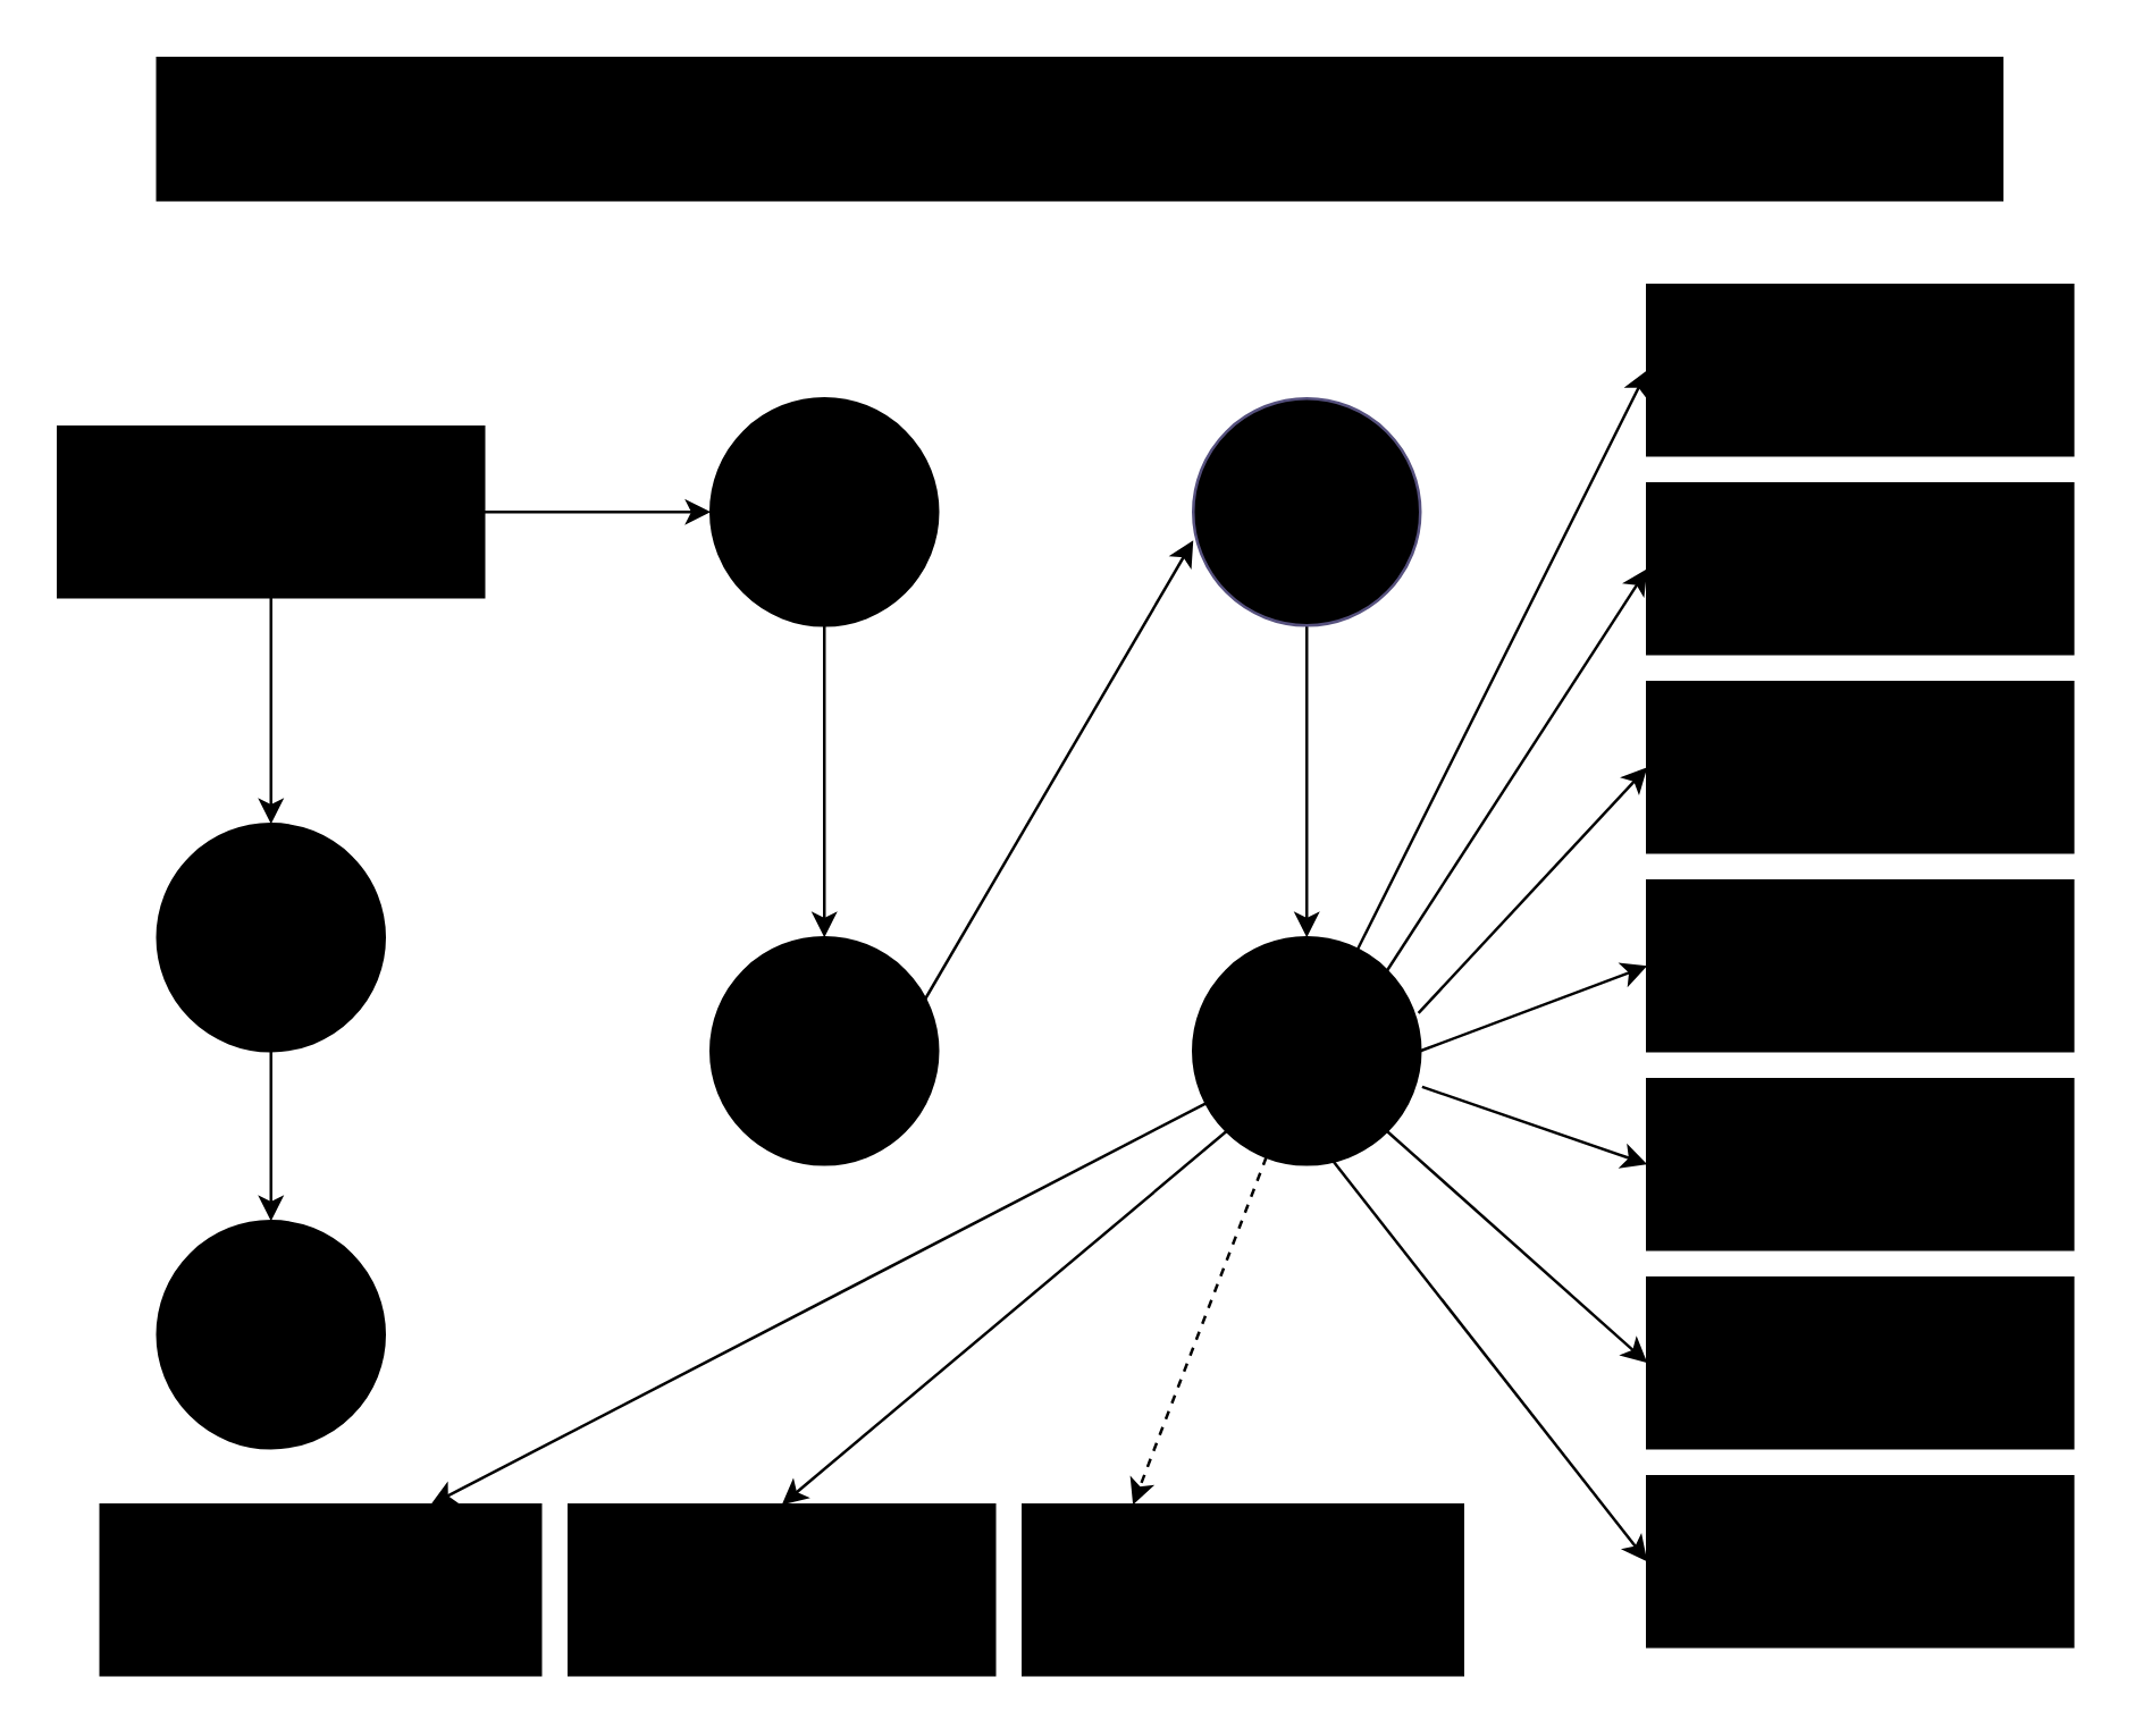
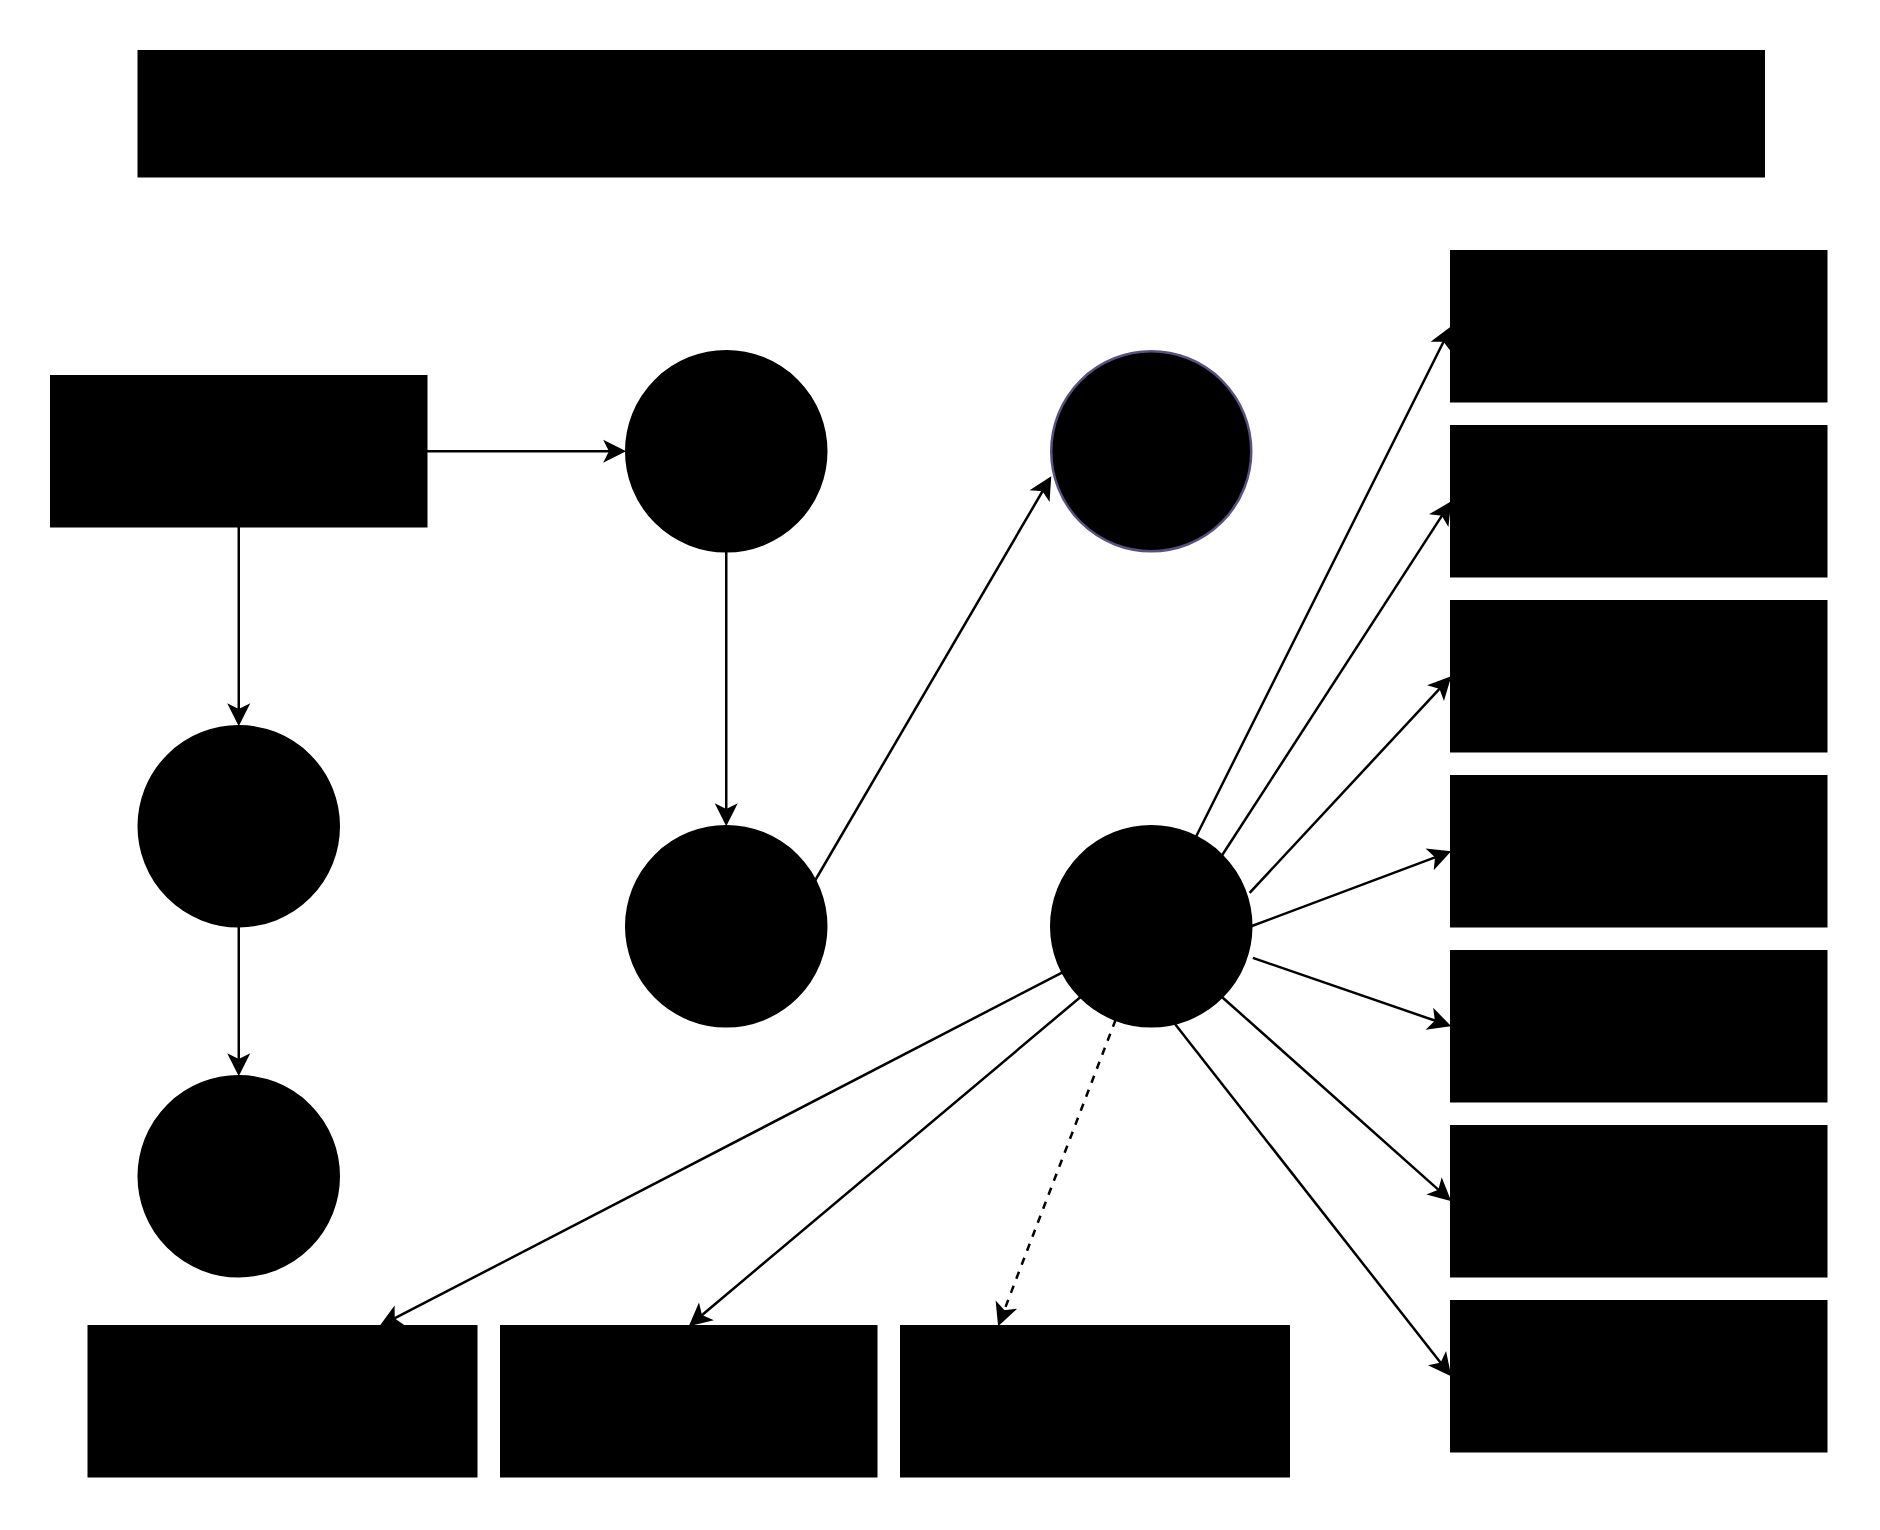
  <mxCell id="0" />
  <mxCell id="1" parent="0" />
  <mxCell id="2" value="&lt;h1&gt;&lt;font face=&quot;Times New Roman&quot; style=&quot;font-size: 20px;&quot;&gt;Student Information System&lt;/font&gt;&lt;/h1&gt;" style="rounded=0;whiteSpace=wrap;html=1;gradientColor=light-dark(#000000,#FFFFFF);" parent="1" vertex="1"><mxGeometry x="55" y="20" width="650" height="50" as="geometry" /></mxCell>
  <mxCell id="3" value="" style="edgeStyle=orthogonalEdgeStyle;rounded=0;orthogonalLoop=1;jettySize=auto;html=1;" parent="1" source="5" target="7" edge="1"><mxGeometry relative="1" as="geometry" /></mxCell>
  <mxCell id="4" value="" style="edgeStyle=orthogonalEdgeStyle;rounded=0;orthogonalLoop=1;jettySize=auto;html=1;" parent="1" source="5" target="11" edge="1"><mxGeometry relative="1" as="geometry" /></mxCell>
  <mxCell id="5" value="Admin" style="rounded=0;whiteSpace=wrap;html=1;gradientColor=light-dark(#000000,#53E6FF);" parent="1" vertex="1"><mxGeometry x="20" y="150" width="150" height="60" as="geometry" /></mxCell>
  <mxCell id="6" value="" style="edgeStyle=orthogonalEdgeStyle;rounded=0;orthogonalLoop=1;jettySize=auto;html=1;" parent="1" source="7" target="8" edge="1"><mxGeometry relative="1" as="geometry" /></mxCell>
  <mxCell id="7" value="Forgot Password" style="ellipse;whiteSpace=wrap;html=1;aspect=fixed;gradientColor=light-dark(#000000,#53E6FF);" parent="1" vertex="1"><mxGeometry x="55" y="290" width="80" height="80" as="geometry" /></mxCell>
  <mxCell id="8" value="Send Email to User" style="ellipse;whiteSpace=wrap;html=1;aspect=fixed;gradientColor=light-dark(#000000,#53E6FF);" parent="1" vertex="1"><mxGeometry x="55" y="430" width="80" height="80" as="geometry" /></mxCell>
  <mxCell id="9" value="Manage System Admins" style="rounded=0;whiteSpace=wrap;html=1;gradientColor=light-dark(#000000,#53E6FF);" parent="1" vertex="1"><mxGeometry x="35" y="530" width="155" height="60" as="geometry" /></mxCell>
  <mxCell id="10" value="" style="edgeStyle=orthogonalEdgeStyle;rounded=0;orthogonalLoop=1;jettySize=auto;html=1;" parent="1" source="11" target="12" edge="1"><mxGeometry relative="1" as="geometry" /></mxCell>
  <mxCell id="11" value="Login to System" style="ellipse;whiteSpace=wrap;html=1;aspect=fixed;gradientColor=light-dark(#000000,#53E6FF);" parent="1" vertex="1"><mxGeometry x="250" y="140" width="80" height="80" as="geometry" /></mxCell>
  <mxCell id="12" value="Check Credentials" style="ellipse;whiteSpace=wrap;html=1;aspect=fixed;gradientColor=light-dark(#000000,#53E6FF);" parent="1" vertex="1"><mxGeometry x="250" y="330" width="80" height="80" as="geometry" /></mxCell>
- <mxCell id="13" value="" style="edgeStyle=orthogonalEdgeStyle;rounded=0;orthogonalLoop=1;jettySize=auto;html=1;" parent="1" source="14" target="15" edge="1"><mxGeometry relative="1" as="geometry" /></mxCell>
  <mxCell id="14" value="Check Roles of Permission" style="ellipse;whiteSpace=wrap;html=1;aspect=fixed;fillColor=#d0cee2;strokeColor=#56517e;gradientColor=light-dark(#000000,#53E6FF);" parent="1" vertex="1"><mxGeometry x="420" y="140" width="80" height="80" as="geometry" /></mxCell>
  <mxCell id="15" value="Manage Modules" style="ellipse;whiteSpace=wrap;html=1;aspect=fixed;gradientColor=light-dark(#000000,#53E6FF);" parent="1" vertex="1"><mxGeometry x="420" y="330" width="80" height="80" as="geometry" /></mxCell>
  <mxCell id="16" value="Manage Timetable Details" style="rounded=0;whiteSpace=wrap;html=1;gradientColor=light-dark(#000000,#53E6FF);" parent="1" vertex="1"><mxGeometry x="580" y="100" width="150" height="60" as="geometry" /></mxCell>
  <mxCell id="17" value="Manage Attendence Details" style="rounded=0;whiteSpace=wrap;html=1;gradientColor=light-dark(#000000,#53E6FF);" parent="1" vertex="1"><mxGeometry x="580" y="170" width="150" height="60" as="geometry" /></mxCell>
  <mxCell id="18" value="Manage Class Details" style="rounded=0;whiteSpace=wrap;html=1;gradientColor=light-dark(#000000,#53E6FF);" parent="1" vertex="1"><mxGeometry x="580" y="240" width="150" height="60" as="geometry" /></mxCell>
  <mxCell id="19" value="Manage Student Details" style="rounded=0;whiteSpace=wrap;html=1;gradientColor=light-dark(#000000,#53E6FF);" parent="1" vertex="1"><mxGeometry x="580" y="310" width="150" height="60" as="geometry" /></mxCell>
  <mxCell id="20" value="Manage Fees Details" style="rounded=0;whiteSpace=wrap;html=1;gradientColor=light-dark(#000000,#53E6FF);" parent="1" vertex="1"><mxGeometry x="580" y="380" width="150" height="60" as="geometry" /></mxCell>
  <mxCell id="21" value="Manage Report" style="rounded=0;whiteSpace=wrap;html=1;gradientColor=light-dark(#000000,#53E6FF);" parent="1" vertex="1"><mxGeometry x="580" y="520" width="150" height="60" as="geometry" /></mxCell>
  <mxCell id="22" value="Manage Teacher Details" style="rounded=0;whiteSpace=wrap;html=1;gradientColor=light-dark(#000000,#53E6FF);" parent="1" vertex="1"><mxGeometry x="580" y="450" width="150" height="60" as="geometry" /></mxCell>
  <mxCell id="23" value="Manage Roles of User" style="rounded=0;whiteSpace=wrap;html=1;gradientColor=light-dark(#000000,#53E6FF);" parent="1" vertex="1"><mxGeometry x="200" y="530" width="150" height="60" as="geometry" /></mxCell>
  <mxCell id="24" value="Manages User Permission" style="rounded=0;whiteSpace=wrap;html=1;gradientColor=light-dark(#000000,#53E6FF);" parent="1" vertex="1"><mxGeometry x="360" y="530" width="155" height="60" as="geometry" /></mxCell>
  <mxCell id="25" value="" style="endArrow=classic;html=1;rounded=0;entryX=0.75;entryY=0;entryDx=0;entryDy=0;" parent="1" source="15" target="9" edge="1"><mxGeometry width="50" height="50" relative="1" as="geometry"><mxPoint x="350" y="460" as="sourcePoint" /><mxPoint x="400" y="410" as="targetPoint" /></mxGeometry></mxCell>
  <mxCell id="26" value="" style="endArrow=classic;html=1;rounded=0;entryX=0.5;entryY=0;entryDx=0;entryDy=0;exitX=0;exitY=1;exitDx=0;exitDy=0;" parent="1" source="15" target="23" edge="1"><mxGeometry width="50" height="50" relative="1" as="geometry"><mxPoint x="350" y="460" as="sourcePoint" /><mxPoint x="400" y="410" as="targetPoint" /></mxGeometry></mxCell>
  <mxCell id="27" value="" style="endArrow=classic;html=1;rounded=0;entryX=0.25;entryY=0;entryDx=0;entryDy=0;dashed=1;" parent="1" source="15" target="24" edge="1"><mxGeometry width="50" height="50" relative="1" as="geometry"><mxPoint x="350" y="460" as="sourcePoint" /><mxPoint x="400" y="410" as="targetPoint" /></mxGeometry></mxCell>
  <mxCell id="28" value="" style="endArrow=classic;html=1;rounded=0;entryX=0;entryY=0.5;entryDx=0;entryDy=0;exitX=0.608;exitY=0.975;exitDx=0;exitDy=0;exitPerimeter=0;" parent="1" source="15" target="21" edge="1"><mxGeometry width="50" height="50" relative="1" as="geometry"><mxPoint x="350" y="460" as="sourcePoint" /><mxPoint x="400" y="410" as="targetPoint" /></mxGeometry></mxCell>
  <mxCell id="29" value="" style="endArrow=classic;html=1;rounded=0;entryX=0;entryY=0.5;entryDx=0;entryDy=0;exitX=1;exitY=1;exitDx=0;exitDy=0;" parent="1" source="15" target="22" edge="1"><mxGeometry width="50" height="50" relative="1" as="geometry"><mxPoint x="350" y="460" as="sourcePoint" /><mxPoint x="400" y="410" as="targetPoint" /></mxGeometry></mxCell>
  <mxCell id="30" value="" style="endArrow=classic;html=1;rounded=0;entryX=0;entryY=0.5;entryDx=0;entryDy=0;exitX=1.008;exitY=0.658;exitDx=0;exitDy=0;exitPerimeter=0;" parent="1" source="15" target="20" edge="1"><mxGeometry width="50" height="50" relative="1" as="geometry"><mxPoint x="490" y="380" as="sourcePoint" /><mxPoint x="540" y="330" as="targetPoint" /></mxGeometry></mxCell>
  <mxCell id="31" value="" style="endArrow=classic;html=1;rounded=0;exitX=1;exitY=0.5;exitDx=0;exitDy=0;entryX=0;entryY=0.5;entryDx=0;entryDy=0;" parent="1" source="15" target="19" edge="1"><mxGeometry width="50" height="50" relative="1" as="geometry"><mxPoint x="530" y="380" as="sourcePoint" /><mxPoint x="580" y="330" as="targetPoint" /></mxGeometry></mxCell>
  <mxCell id="32" value="" style="endArrow=classic;html=1;rounded=0;exitX=0.992;exitY=0.333;exitDx=0;exitDy=0;exitPerimeter=0;" parent="1" source="15" edge="1"><mxGeometry width="50" height="50" relative="1" as="geometry"><mxPoint x="490" y="360" as="sourcePoint" /><mxPoint x="580" y="270" as="targetPoint" /></mxGeometry></mxCell>
  <mxCell id="33" value="" style="endArrow=classic;html=1;rounded=0;exitX=1;exitY=0;exitDx=0;exitDy=0;" parent="1" source="15" edge="1"><mxGeometry width="50" height="50" relative="1" as="geometry"><mxPoint x="530" y="250" as="sourcePoint" /><mxPoint x="580" y="200" as="targetPoint" /></mxGeometry></mxCell>
  <mxCell id="34" value="" style="endArrow=classic;html=1;rounded=0;" parent="1" source="15" edge="1"><mxGeometry width="50" height="50" relative="1" as="geometry"><mxPoint x="530" y="180" as="sourcePoint" /><mxPoint x="580" y="130" as="targetPoint" /></mxGeometry></mxCell>
  <mxCell id="35" value="" style="endArrow=classic;html=1;rounded=0;exitX=0.942;exitY=0.275;exitDx=0;exitDy=0;exitPerimeter=0;entryX=0;entryY=0.625;entryDx=0;entryDy=0;entryPerimeter=0;" parent="1" source="12" target="14" edge="1"><mxGeometry width="50" height="50" relative="1" as="geometry"><mxPoint x="350" y="240" as="sourcePoint" /><mxPoint x="400" y="190" as="targetPoint" /></mxGeometry></mxCell>
